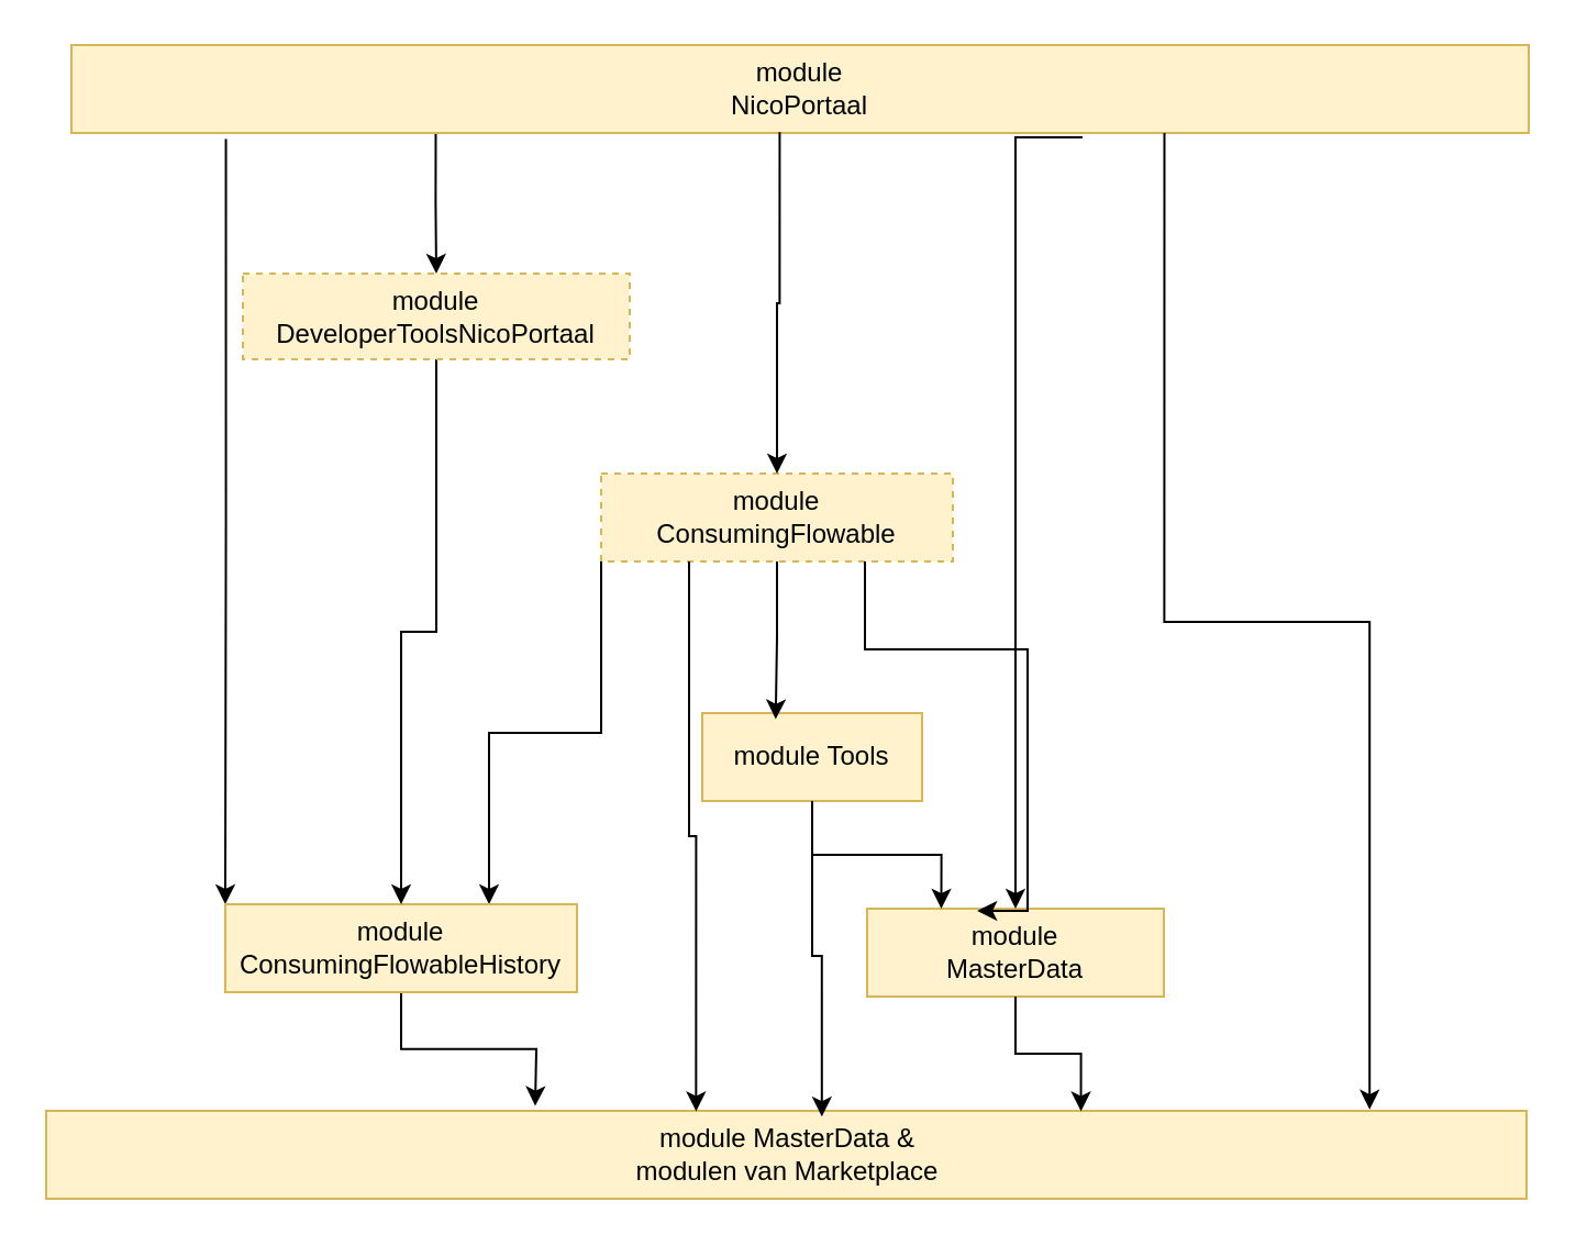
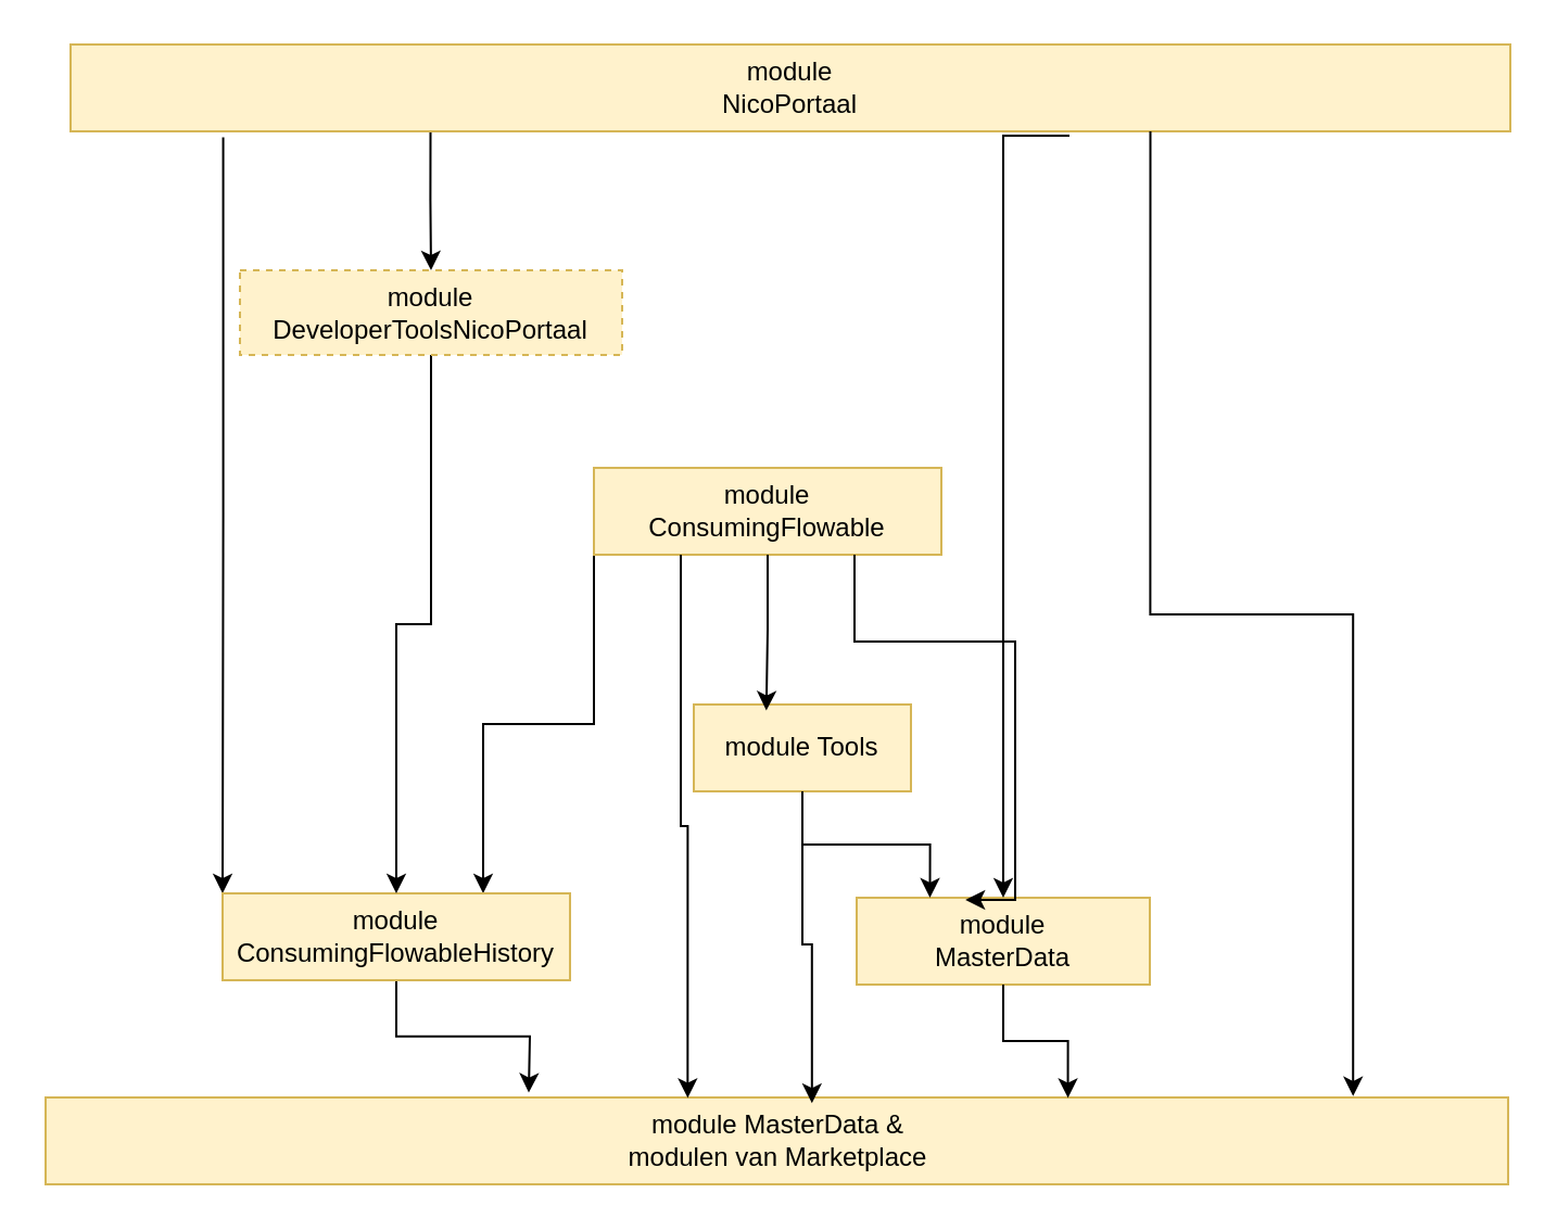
  <mxCell id="0" />
  <mxCell id="1" parent="0" />
  <mxCell id="2" value="module MasterData &amp;amp;&lt;br&gt;modulen van&amp;nbsp;Marketplace" style="rounded=0;whiteSpace=wrap;html=1;fillColor=#fff2cc;strokeColor=#d6b656;" vertex="1" parent="1"><mxGeometry x="20.5" y="505" width="673.5" height="40" as="geometry" /></mxCell>
  <mxCell id="3" value="module&lt;br&gt;MasterData" style="rounded=0;whiteSpace=wrap;html=1;fillColor=#fff2cc;strokeColor=#d6b656;" vertex="1" parent="1"><mxGeometry x="394" y="413" width="135" height="40" as="geometry" /></mxCell>
  <mxCell id="4" style="edgeStyle=orthogonalEdgeStyle;rounded=0;orthogonalLoop=1;jettySize=auto;html=1;entryX=0.5;entryY=0;entryDx=0;entryDy=0;" edge="1" parent="1" target="3"><mxGeometry relative="1" as="geometry"><mxPoint x="492" y="62" as="sourcePoint" /><Array as="points"><mxPoint x="492" y="62" /></Array></mxGeometry></mxCell>
  <mxCell id="5" style="edgeStyle=orthogonalEdgeStyle;rounded=0;orthogonalLoop=1;jettySize=auto;html=1;exitX=0.25;exitY=1;exitDx=0;exitDy=0;entryX=0.5;entryY=0;entryDx=0;entryDy=0;" edge="1" parent="1" source="7" target="15"><mxGeometry relative="1" as="geometry" /></mxCell>
  <mxCell id="6" style="edgeStyle=orthogonalEdgeStyle;rounded=0;orthogonalLoop=1;jettySize=auto;html=1;exitX=0.106;exitY=1.07;exitDx=0;exitDy=0;entryX=0;entryY=0;entryDx=0;entryDy=0;exitPerimeter=0;" edge="1" parent="1" source="7" target="12"><mxGeometry relative="1" as="geometry" /></mxCell>
  <mxCell id="7" value="module&lt;br&gt;NicoPortaal" style="rounded=0;whiteSpace=wrap;html=1;fillColor=#fff2cc;strokeColor=#d6b656;" vertex="1" parent="1"><mxGeometry x="32" y="20" width="663" height="40" as="geometry" /></mxCell>
  <mxCell id="8" style="edgeStyle=orthogonalEdgeStyle;rounded=0;orthogonalLoop=1;jettySize=auto;html=1;exitX=0;exitY=1;exitDx=0;exitDy=0;entryX=0.75;entryY=0;entryDx=0;entryDy=0;" edge="1" parent="1" source="9" target="12"><mxGeometry relative="1" as="geometry"><mxPoint x="442" y="372" as="sourcePoint" /><mxPoint x="216" y="385" as="targetPoint" /></mxGeometry></mxCell>
- <mxCell id="9" value="module&lt;br&gt;ConsumingFlowable" style="rounded=0;whiteSpace=wrap;html=1;fillColor=#fff2cc;strokeColor=#d6b656;dashed=1;" vertex="1" parent="1"><mxGeometry x="273" y="215" width="160" height="40" as="geometry" /></mxCell>
+ <mxCell id="9" value="module&lt;br&gt;ConsumingFlowable" style="rounded=0;whiteSpace=wrap;html=1;fillColor=#fff2cc;strokeColor=#d6b656;" vertex="1" parent="1"><mxGeometry x="273" y="215" width="160" height="40" as="geometry" /></mxCell>
  <mxCell id="10" value="module Tools" style="rounded=0;whiteSpace=wrap;html=1;fillColor=#fff2cc;strokeColor=#d6b656;" vertex="1" parent="1"><mxGeometry x="319" y="324" width="100" height="40" as="geometry" /></mxCell>
  <mxCell id="11" style="edgeStyle=orthogonalEdgeStyle;rounded=0;orthogonalLoop=1;jettySize=auto;html=1;exitX=0.5;exitY=1;exitDx=0;exitDy=0;" edge="1" parent="1" source="12"><mxGeometry relative="1" as="geometry"><mxPoint x="243" y="502.8" as="targetPoint" /></mxGeometry></mxCell>
  <mxCell id="12" value="module&lt;br&gt;ConsumingFlowableHistory" style="rounded=0;whiteSpace=wrap;html=1;fillColor=#fff2cc;strokeColor=#d6b656;" vertex="1" parent="1"><mxGeometry x="102" y="411" width="160" height="40" as="geometry" /></mxCell>
  <mxCell id="13" style="edgeStyle=orthogonalEdgeStyle;rounded=0;orthogonalLoop=1;jettySize=auto;html=1;exitX=0.5;exitY=1;exitDx=0;exitDy=0;entryX=0.25;entryY=0;entryDx=0;entryDy=0;" edge="1" parent="1" source="10" target="3"><mxGeometry relative="1" as="geometry" /></mxCell>
  <mxCell id="14" style="edgeStyle=orthogonalEdgeStyle;rounded=0;orthogonalLoop=1;jettySize=auto;html=1;exitX=0.5;exitY=1;exitDx=0;exitDy=0;" edge="1" parent="1" source="15" target="12"><mxGeometry relative="1" as="geometry" /></mxCell>
  <mxCell id="15" value="module&lt;br&gt;DeveloperToolsNicoPortaal" style="rounded=0;whiteSpace=wrap;html=1;fillColor=#fff2cc;strokeColor=#d6b656;dashed=1;" vertex="1" parent="1"><mxGeometry x="110" y="124" width="176" height="39" as="geometry" /></mxCell>
  <mxCell id="16" style="edgeStyle=orthogonalEdgeStyle;rounded=0;orthogonalLoop=1;jettySize=auto;html=1;exitX=0.5;exitY=1;exitDx=0;exitDy=0;entryX=0.524;entryY=0.065;entryDx=0;entryDy=0;entryPerimeter=0;" edge="1" parent="1" source="10" target="2"><mxGeometry relative="1" as="geometry" /></mxCell>
  <mxCell id="17" style="edgeStyle=orthogonalEdgeStyle;rounded=0;orthogonalLoop=1;jettySize=auto;html=1;exitX=0.5;exitY=1;exitDx=0;exitDy=0;entryX=0.334;entryY=0.07;entryDx=0;entryDy=0;entryPerimeter=0;" edge="1" parent="1" source="9" target="10"><mxGeometry relative="1" as="geometry" /></mxCell>
  <mxCell id="18" style="edgeStyle=orthogonalEdgeStyle;rounded=0;orthogonalLoop=1;jettySize=auto;html=1;exitX=0.75;exitY=1;exitDx=0;exitDy=0;entryX=0.371;entryY=0.025;entryDx=0;entryDy=0;entryPerimeter=0;" edge="1" parent="1" source="9" target="3"><mxGeometry relative="1" as="geometry"><Array as="points"><mxPoint x="393" y="295" /><mxPoint x="467" y="295" /></Array></mxGeometry></mxCell>
  <mxCell id="19" style="edgeStyle=orthogonalEdgeStyle;rounded=0;orthogonalLoop=1;jettySize=auto;html=1;exitX=0.25;exitY=1;exitDx=0;exitDy=0;entryX=0.439;entryY=0.005;entryDx=0;entryDy=0;entryPerimeter=0;" edge="1" parent="1" source="9" target="2"><mxGeometry relative="1" as="geometry" /></mxCell>
- <mxCell id="20" style="edgeStyle=orthogonalEdgeStyle;rounded=0;orthogonalLoop=1;jettySize=auto;html=1;exitX=0.486;exitY=0.99;exitDx=0;exitDy=0;entryX=0.5;entryY=0;entryDx=0;entryDy=0;exitPerimeter=0;" edge="1" parent="1" source="7" target="9"><mxGeometry relative="1" as="geometry" /></mxCell>
  <mxCell id="21" style="edgeStyle=orthogonalEdgeStyle;rounded=0;orthogonalLoop=1;jettySize=auto;html=1;exitX=0.75;exitY=1;exitDx=0;exitDy=0;entryX=0.894;entryY=-0.015;entryDx=0;entryDy=0;entryPerimeter=0;" edge="1" parent="1" source="7" target="2"><mxGeometry relative="1" as="geometry" /></mxCell>
  <mxCell id="22" style="edgeStyle=orthogonalEdgeStyle;rounded=0;orthogonalLoop=1;jettySize=auto;html=1;exitX=0.5;exitY=1;exitDx=0;exitDy=0;entryX=0.699;entryY=0.005;entryDx=0;entryDy=0;entryPerimeter=0;" edge="1" parent="1" source="3" target="2"><mxGeometry relative="1" as="geometry" /></mxCell>
